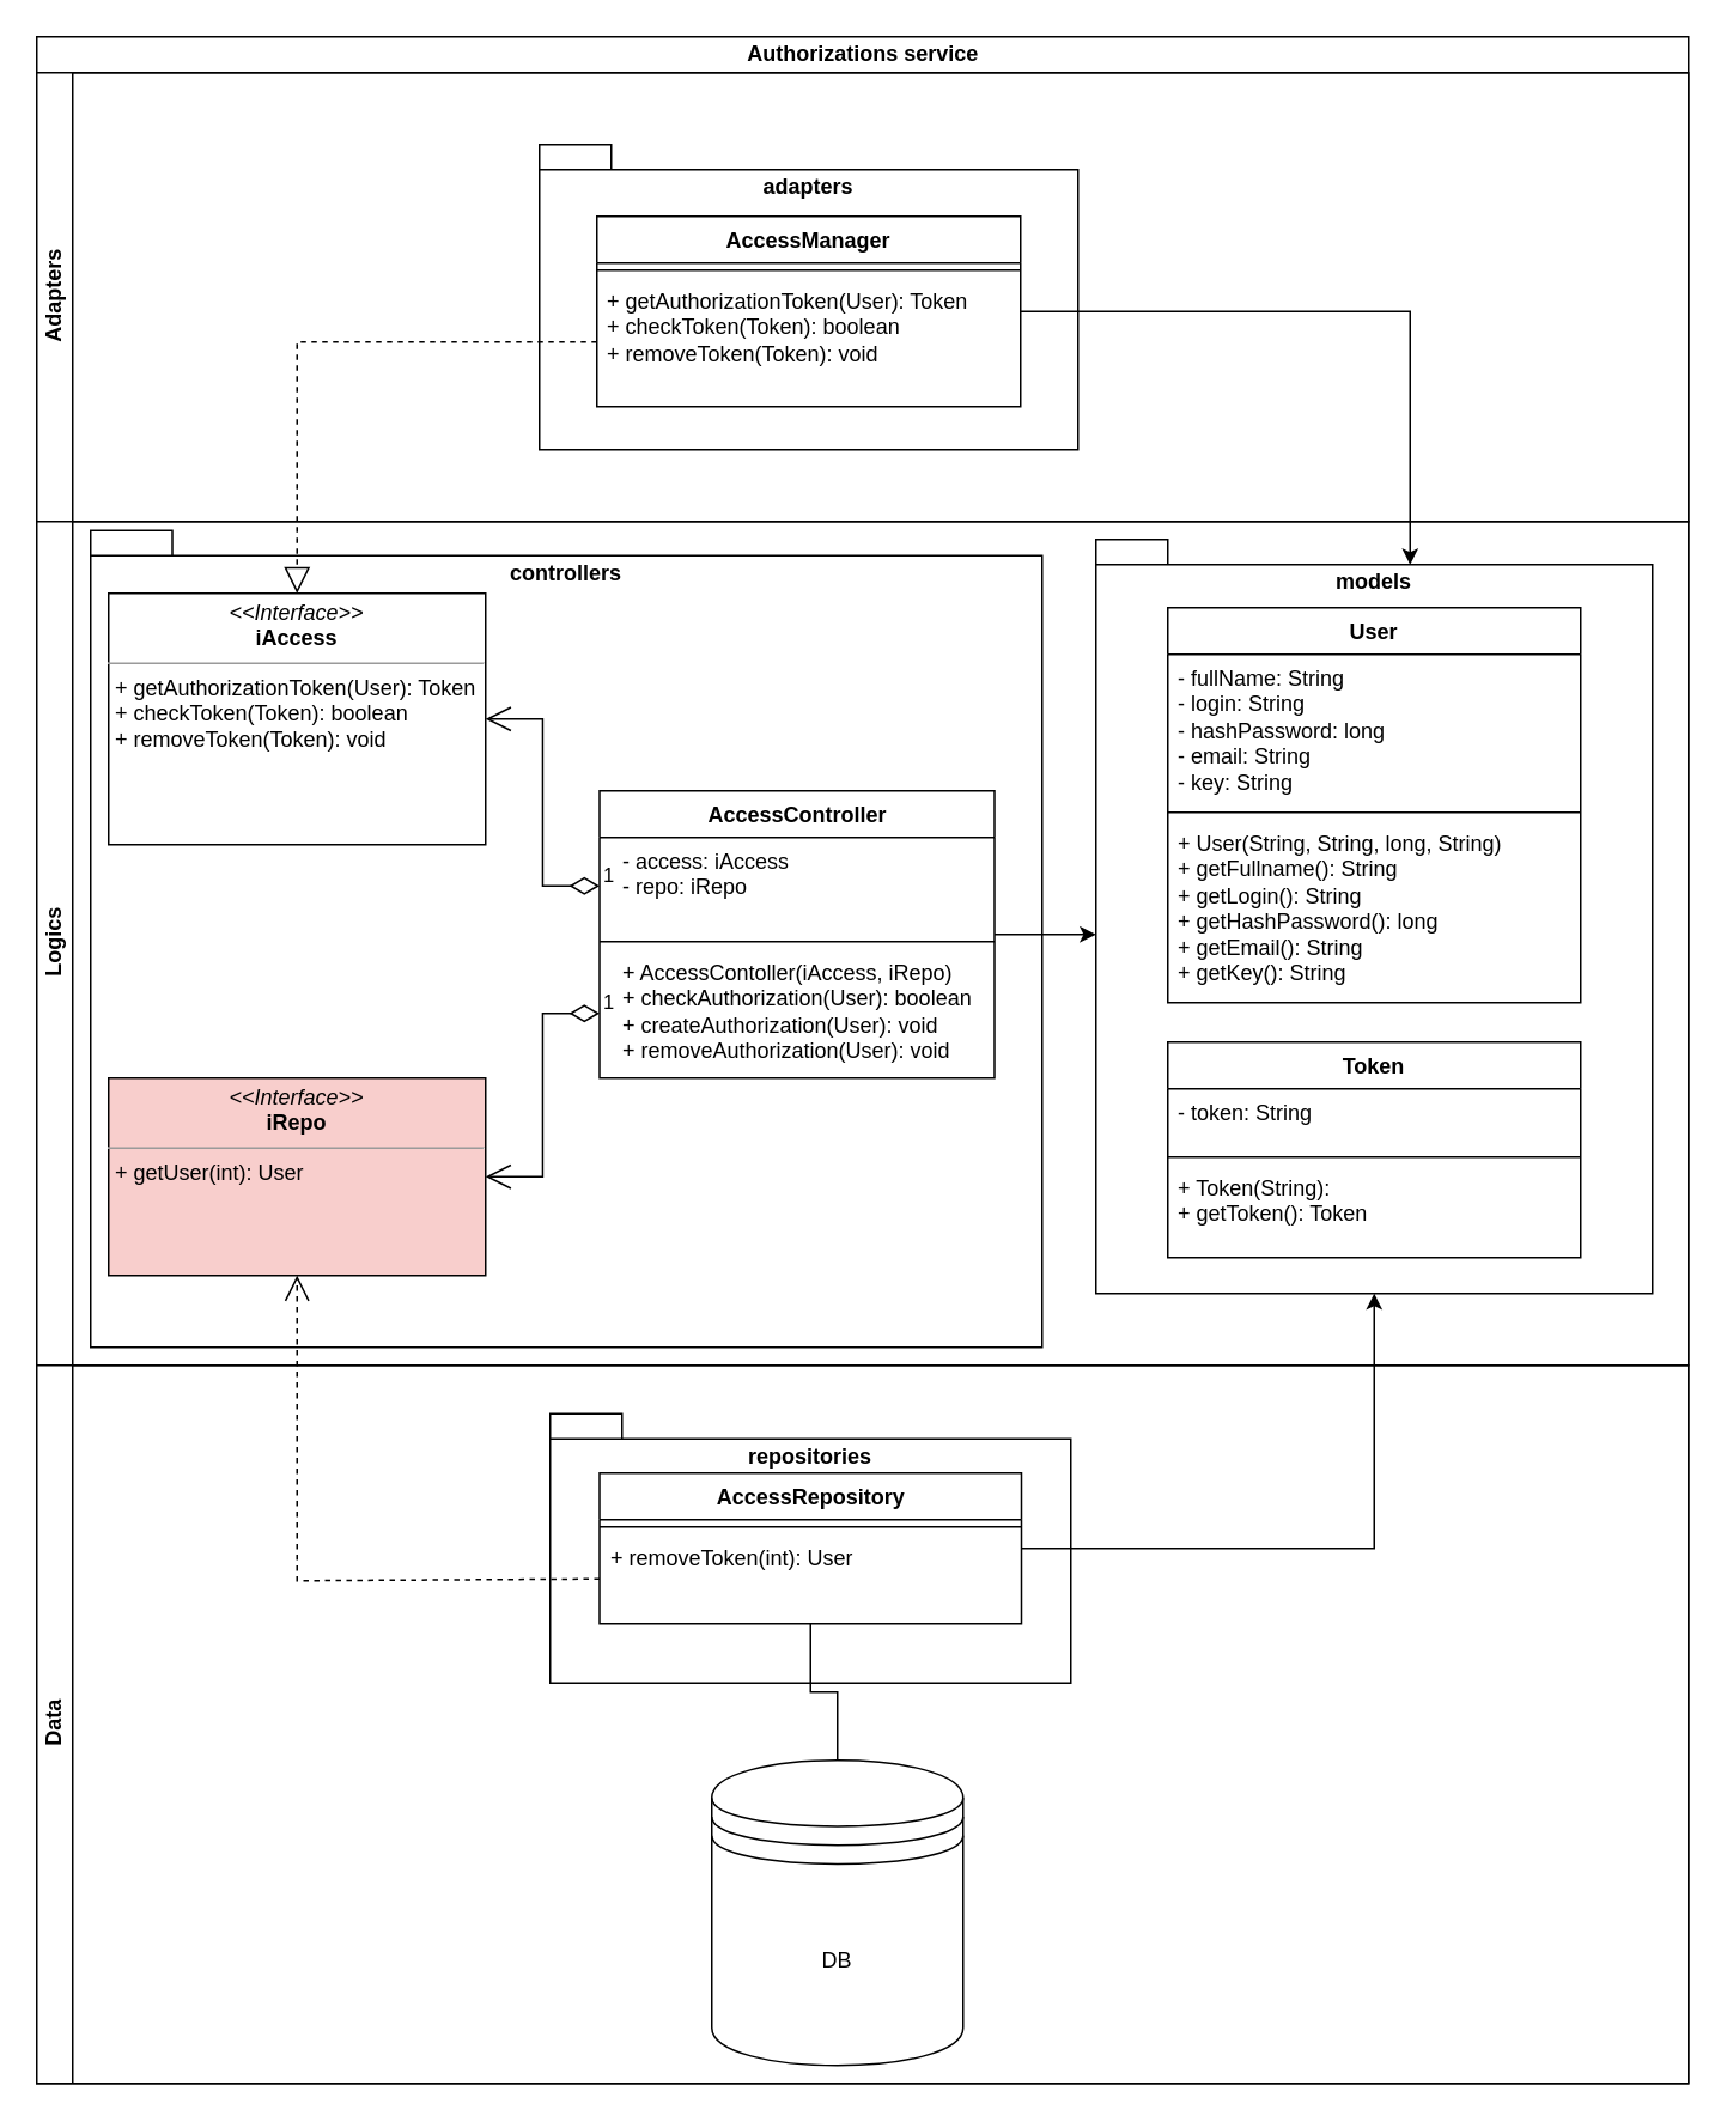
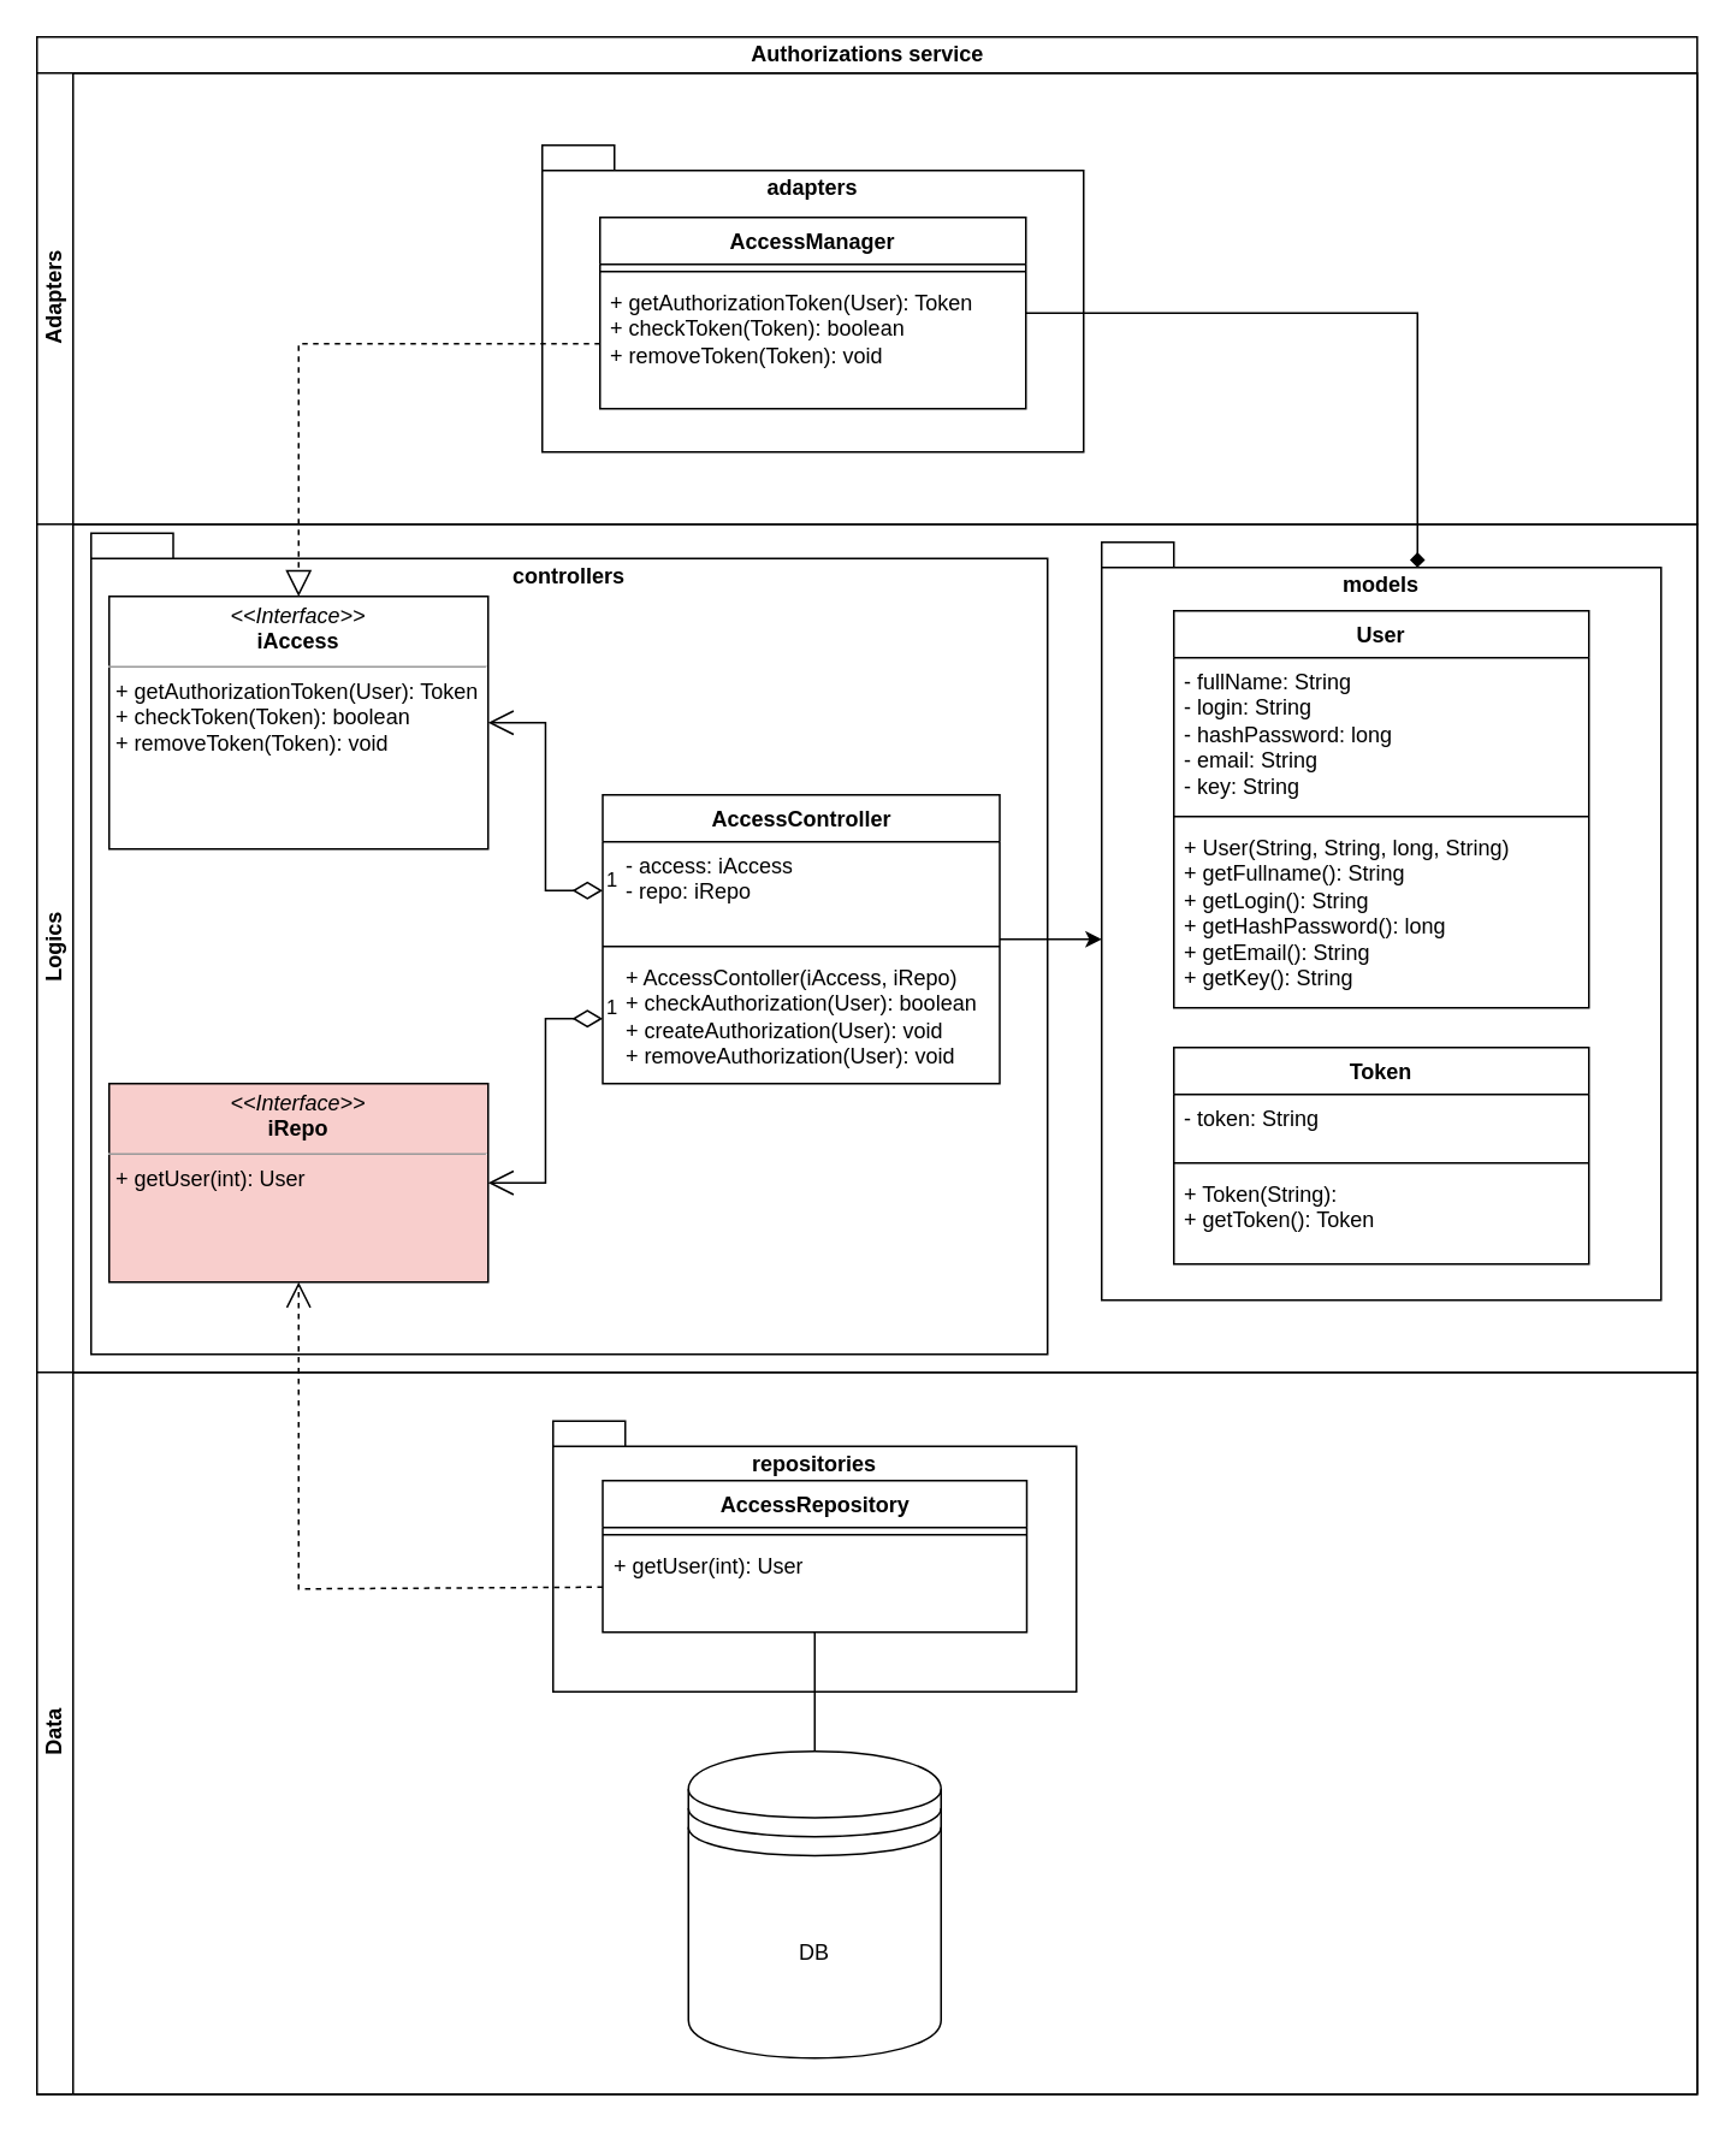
  <mxCell id="0" />
  <mxCell id="1" parent="0" />
  <mxCell id="2" value="Authorizations service" style="swimlane;childLayout=stackLayout;resizeParent=1;resizeParentMax=0;horizontal=1;startSize=20;horizontalStack=0;html=1;" parent="1" vertex="1"><mxGeometry width="920" height="1140" as="geometry" x="20" y="20" /></mxCell>
  <mxCell id="3" value="Adapters" style="swimlane;startSize=20;horizontal=0;html=1;" parent="2" vertex="1"><mxGeometry y="20" width="920" height="250" as="geometry" /></mxCell>
  <mxCell id="4" value="adapters" style="shape=folder;fontStyle=1;spacingTop=10;tabWidth=40;tabHeight=14;tabPosition=left;html=1;whiteSpace=wrap;verticalAlign=top;" parent="3" vertex="1"><mxGeometry x="280" y="40" width="300" height="170" as="geometry" /></mxCell>
  <mxCell id="5" value="&lt;b style=&quot;border-color: var(--border-color);&quot;&gt;AccessManager&lt;/b&gt;" style="swimlane;fontStyle=1;align=center;verticalAlign=top;childLayout=stackLayout;horizontal=1;startSize=26;horizontalStack=0;resizeParent=1;resizeParentMax=0;resizeLast=0;collapsible=1;marginBottom=0;whiteSpace=wrap;html=1;" parent="3" vertex="1"><mxGeometry x="312" y="80" width="236" height="106" as="geometry" /></mxCell>
  <mxCell id="6" value="" style="line;strokeWidth=1;fillColor=none;align=left;verticalAlign=middle;spacingTop=-1;spacingLeft=3;spacingRight=3;rotatable=0;labelPosition=right;points=[];portConstraint=eastwest;strokeColor=inherit;" parent="5" vertex="1"><mxGeometry y="26" width="236" height="8" as="geometry" /></mxCell>
  <mxCell id="7" value="+ getAuthorizationToken(User): Token&lt;br&gt;+ checkToken(Token): boolean&lt;br&gt;+ removeToken(Token): void" style="text;strokeColor=none;fillColor=none;align=left;verticalAlign=top;spacingLeft=4;spacingRight=4;overflow=hidden;rotatable=0;points=[[0,0.5],[1,0.5]];portConstraint=eastwest;whiteSpace=wrap;html=1;" parent="5" vertex="1"><mxGeometry y="34" width="236" height="72" as="geometry" /></mxCell>
  <mxCell id="8" value="Logics" style="swimlane;startSize=20;horizontal=0;html=1;" parent="2" vertex="1"><mxGeometry y="270" width="920" height="470" as="geometry" /></mxCell>
  <mxCell id="9" value="controllers" style="shape=folder;fontStyle=1;spacingTop=10;tabWidth=40;tabHeight=14;tabPosition=left;html=1;whiteSpace=wrap;verticalAlign=top;" parent="8" vertex="1"><mxGeometry x="30" y="5" width="530" height="455" as="geometry" /></mxCell>
  <mxCell id="10" value="models" style="shape=folder;fontStyle=1;spacingTop=10;tabWidth=40;tabHeight=14;tabPosition=left;html=1;whiteSpace=wrap;verticalAlign=top;" parent="8" vertex="1"><mxGeometry x="590" y="10" width="310" height="420" as="geometry" /></mxCell>
  <mxCell id="11" style="edgeStyle=orthogonalEdgeStyle;rounded=0;orthogonalLoop=1;jettySize=auto;html=1;" parent="8" source="12" target="10" edge="1"><mxGeometry relative="1" as="geometry"><Array as="points"><mxPoint x="580" y="230" /><mxPoint x="580" y="230" /></Array></mxGeometry></mxCell>
  <mxCell id="12" value="&lt;b style=&quot;border-color: var(--border-color);&quot;&gt;AccessController&lt;/b&gt;" style="swimlane;fontStyle=1;align=center;verticalAlign=top;childLayout=stackLayout;horizontal=1;startSize=26;horizontalStack=0;resizeParent=1;resizeParentMax=0;resizeLast=0;collapsible=1;marginBottom=0;whiteSpace=wrap;html=1;" parent="8" vertex="1"><mxGeometry x="313.5" y="150" width="220" height="160" as="geometry" /></mxCell>
  <mxCell id="13" value="&amp;nbsp; - access: iAccess&lt;br&gt;&amp;nbsp; - repo: iRepo" style="text;strokeColor=none;fillColor=none;align=left;verticalAlign=top;spacingLeft=4;spacingRight=4;overflow=hidden;rotatable=0;points=[[0,0.5],[1,0.5]];portConstraint=eastwest;whiteSpace=wrap;html=1;" parent="12" vertex="1"><mxGeometry y="26" width="220" height="54" as="geometry" /></mxCell>
  <mxCell id="14" value="" style="line;strokeWidth=1;fillColor=none;align=left;verticalAlign=middle;spacingTop=-1;spacingLeft=3;spacingRight=3;rotatable=0;labelPosition=right;points=[];portConstraint=eastwest;strokeColor=inherit;" parent="12" vertex="1"><mxGeometry y="80" width="220" height="8" as="geometry" /></mxCell>
  <mxCell id="15" value="&amp;nbsp; + AccessContoller(iAccess, iRepo)&lt;br&gt;&amp;nbsp; + checkAuthorization(User): boolean&lt;br&gt;&amp;nbsp; + createAuthorization(User): void&lt;br&gt;&amp;nbsp; + removeAuthorization(User): void" style="text;strokeColor=none;fillColor=none;align=left;verticalAlign=top;spacingLeft=4;spacingRight=4;overflow=hidden;rotatable=0;points=[[0,0.5],[1,0.5]];portConstraint=eastwest;whiteSpace=wrap;html=1;" parent="12" vertex="1"><mxGeometry y="88" width="220" height="72" as="geometry" /></mxCell>
  <mxCell id="16" value="User" style="swimlane;fontStyle=1;align=center;verticalAlign=top;childLayout=stackLayout;horizontal=1;startSize=26;horizontalStack=0;resizeParent=1;resizeParentMax=0;resizeLast=0;collapsible=1;marginBottom=0;whiteSpace=wrap;html=1;" parent="8" vertex="1"><mxGeometry x="630" y="48" width="230" height="220" as="geometry" /></mxCell>
  <mxCell id="17" value="- fullName: String&lt;br&gt;- login: String&lt;br&gt;- hashPassword: long&lt;br&gt;- email: String&lt;br&gt;- key: String" style="text;strokeColor=none;fillColor=none;align=left;verticalAlign=top;spacingLeft=4;spacingRight=4;overflow=hidden;rotatable=0;points=[[0,0.5],[1,0.5]];portConstraint=eastwest;whiteSpace=wrap;html=1;" parent="16" vertex="1"><mxGeometry y="26" width="230" height="84" as="geometry" /></mxCell>
  <mxCell id="18" value="" style="line;strokeWidth=1;fillColor=none;align=left;verticalAlign=middle;spacingTop=-1;spacingLeft=3;spacingRight=3;rotatable=0;labelPosition=right;points=[];portConstraint=eastwest;strokeColor=inherit;" parent="16" vertex="1"><mxGeometry y="110" width="230" height="8" as="geometry" /></mxCell>
  <mxCell id="19" value="+ User(String, String, long, String)&lt;br&gt;+ getFullname(): String&lt;br&gt;+ getLogin(): String&lt;br&gt;+ getHashPassword(): long&lt;br&gt;+ getEmail(): String&lt;br&gt;+ getKey(): String" style="text;strokeColor=none;fillColor=none;align=left;verticalAlign=top;spacingLeft=4;spacingRight=4;overflow=hidden;rotatable=0;points=[[0,0.5],[1,0.5]];portConstraint=eastwest;whiteSpace=wrap;html=1;" parent="16" vertex="1"><mxGeometry y="118" width="230" height="102" as="geometry" /></mxCell>
  <mxCell id="20" value="Token" style="swimlane;fontStyle=1;align=center;verticalAlign=top;childLayout=stackLayout;horizontal=1;startSize=26;horizontalStack=0;resizeParent=1;resizeParentMax=0;resizeLast=0;collapsible=1;marginBottom=0;whiteSpace=wrap;html=1;" parent="8" vertex="1"><mxGeometry x="630" y="290" width="230" height="120" as="geometry" /></mxCell>
  <mxCell id="21" value="- token: String" style="text;strokeColor=none;fillColor=none;align=left;verticalAlign=top;spacingLeft=4;spacingRight=4;overflow=hidden;rotatable=0;points=[[0,0.5],[1,0.5]];portConstraint=eastwest;whiteSpace=wrap;html=1;" parent="20" vertex="1"><mxGeometry y="26" width="230" height="34" as="geometry" /></mxCell>
  <mxCell id="22" value="" style="line;strokeWidth=1;fillColor=none;align=left;verticalAlign=middle;spacingTop=-1;spacingLeft=3;spacingRight=3;rotatable=0;labelPosition=right;points=[];portConstraint=eastwest;strokeColor=inherit;" parent="20" vertex="1"><mxGeometry y="60" width="230" height="8" as="geometry" /></mxCell>
  <mxCell id="23" value="+ Token(String):&lt;br&gt;+ getToken(): Token" style="text;strokeColor=none;fillColor=none;align=left;verticalAlign=top;spacingLeft=4;spacingRight=4;overflow=hidden;rotatable=0;points=[[0,0.5],[1,0.5]];portConstraint=eastwest;whiteSpace=wrap;html=1;" parent="20" vertex="1"><mxGeometry y="68" width="230" height="52" as="geometry" /></mxCell>
  <mxCell id="24" value="&lt;p style=&quot;margin:0px;margin-top:4px;text-align:center;&quot;&gt;&lt;i&gt;&amp;lt;&amp;lt;Interface&amp;gt;&amp;gt;&lt;/i&gt;&lt;br&gt;&lt;b&gt;iAccess&lt;/b&gt;&lt;/p&gt;&lt;hr size=&quot;1&quot;&gt;&lt;p style=&quot;margin:0px;margin-left:4px;&quot;&gt;&lt;/p&gt;&lt;p style=&quot;margin:0px;margin-left:4px;&quot;&gt;+ getAuthorizationToken(User): Token&lt;br style=&quot;border-color: var(--border-color);&quot;&gt;+ checkToken(Token): boolean&lt;br style=&quot;border-color: var(--border-color);&quot;&gt;+ removeToken(Token): void&lt;br&gt;&lt;/p&gt;" style="verticalAlign=top;align=left;overflow=fill;fontSize=12;fontFamily=Helvetica;html=1;whiteSpace=wrap;" parent="8" vertex="1"><mxGeometry x="40" y="40" width="210" height="140" as="geometry" /></mxCell>
  <mxCell id="25" value="&lt;p style=&quot;margin:0px;margin-top:4px;text-align:center;&quot;&gt;&lt;i&gt;&amp;lt;&amp;lt;Interface&amp;gt;&amp;gt;&lt;/i&gt;&lt;br&gt;&lt;b&gt;iRepo&lt;/b&gt;&lt;/p&gt;&lt;hr size=&quot;1&quot;&gt;&lt;p style=&quot;margin:0px;margin-left:4px;&quot;&gt;&lt;/p&gt;&lt;p style=&quot;margin:0px;margin-left:4px;&quot;&gt;+ getUser(int): User&lt;/p&gt;&lt;p style=&quot;margin:0px;margin-left:4px;&quot;&gt;&lt;br&gt;&lt;/p&gt;" style="verticalAlign=top;align=left;overflow=fill;fontSize=12;fontFamily=Helvetica;html=1;whiteSpace=wrap;fillColor=#f8cecc;" parent="8" vertex="1"><mxGeometry x="40" y="310" width="210" height="110" as="geometry" /></mxCell>
  <mxCell id="26" value="1" style="endArrow=open;html=1;endSize=12;startArrow=diamondThin;startSize=14;startFill=0;edgeStyle=orthogonalEdgeStyle;align=left;verticalAlign=bottom;rounded=0;exitX=0;exitY=0.5;exitDx=0;exitDy=0;entryX=1;entryY=0.5;entryDx=0;entryDy=0;" parent="8" source="13" target="24" edge="1"><mxGeometry x="-1" y="3" relative="1" as="geometry"><mxPoint x="270" y="100" as="sourcePoint" /><mxPoint x="430" y="100" as="targetPoint" /></mxGeometry></mxCell>
  <mxCell id="27" value="1" style="endArrow=open;html=1;endSize=12;startArrow=diamondThin;startSize=14;startFill=0;edgeStyle=orthogonalEdgeStyle;align=left;verticalAlign=bottom;rounded=0;exitX=0;exitY=0.5;exitDx=0;exitDy=0;entryX=1;entryY=0.5;entryDx=0;entryDy=0;" parent="8" source="15" target="25" edge="1"><mxGeometry x="-1" y="3" relative="1" as="geometry"><mxPoint x="310" y="330" as="sourcePoint" /><mxPoint x="470" y="330" as="targetPoint" /></mxGeometry></mxCell>
  <mxCell id="28" value="Data" style="swimlane;startSize=20;horizontal=0;html=1;" parent="2" vertex="1"><mxGeometry y="740" width="920" height="400" as="geometry" /></mxCell>
  <mxCell id="29" value="repositories" style="shape=folder;fontStyle=1;spacingTop=10;tabWidth=40;tabHeight=14;tabPosition=left;html=1;whiteSpace=wrap;verticalAlign=top;" parent="28" vertex="1"><mxGeometry x="286" y="27" width="290" height="150" as="geometry" /></mxCell>
  <mxCell id="30" style="edgeStyle=orthogonalEdgeStyle;rounded=0;orthogonalLoop=1;jettySize=auto;html=1;entryX=0.5;entryY=0;entryDx=0;entryDy=0;endArrow=none;" parent="28" source="31" target="34" edge="1"><mxGeometry relative="1" as="geometry" /></mxCell>
  <mxCell id="31" value="&lt;b style=&quot;border-color: var(--border-color);&quot;&gt;AccessRepository&lt;/b&gt;" style="swimlane;fontStyle=1;align=center;verticalAlign=top;childLayout=stackLayout;horizontal=1;startSize=26;horizontalStack=0;resizeParent=1;resizeParentMax=0;resizeLast=0;collapsible=1;marginBottom=0;whiteSpace=wrap;html=1;" parent="28" vertex="1"><mxGeometry x="313.5" y="60" width="235" height="84" as="geometry" /></mxCell>
  <mxCell id="32" value="" style="line;strokeWidth=1;fillColor=none;align=left;verticalAlign=middle;spacingTop=-1;spacingLeft=3;spacingRight=3;rotatable=0;labelPosition=right;points=[];portConstraint=eastwest;strokeColor=inherit;" parent="31" vertex="1"><mxGeometry y="26" width="235" height="8" as="geometry" /></mxCell>
- <mxCell id="33" value="+ removeToken(int): User" style="text;strokeColor=none;fillColor=none;align=left;verticalAlign=top;spacingLeft=4;spacingRight=4;overflow=hidden;rotatable=0;points=[[0,0.5],[1,0.5]];portConstraint=eastwest;whiteSpace=wrap;html=1;" parent="31" vertex="1"><mxGeometry y="34" width="235" height="50" as="geometry" /></mxCell>
- <mxCell id="34" value="DB" style="shape=datastore;whiteSpace=wrap;html=1;" parent="28" vertex="1"><mxGeometry x="376" y="220" width="140" height="170" as="geometry" /></mxCell>
+ <mxCell id="33" value="+ getUser(int): User" style="text;strokeColor=none;fillColor=none;align=left;verticalAlign=top;spacingLeft=4;spacingRight=4;overflow=hidden;rotatable=0;points=[[0,0.5],[1,0.5]];portConstraint=eastwest;whiteSpace=wrap;html=1;" parent="31" vertex="1"><mxGeometry y="34" width="235" height="50" as="geometry" /></mxCell>
+ <mxCell id="34" value="DB" style="shape=datastore;whiteSpace=wrap;html=1;" parent="28" vertex="1"><mxGeometry x="361" y="210" width="140" height="170" as="geometry" /></mxCell>
  <mxCell id="35" value="" style="endArrow=block;dashed=1;endFill=0;endSize=12;html=1;rounded=0;exitX=0;exitY=0.5;exitDx=0;exitDy=0;entryX=0.5;entryY=0;entryDx=0;entryDy=0;" parent="2" source="7" target="24" edge="1"><mxGeometry width="160" relative="1" as="geometry"><mxPoint x="110" y="310" as="sourcePoint" /><mxPoint x="270" y="310" as="targetPoint" /><Array as="points"><mxPoint x="145" y="170" /></Array></mxGeometry></mxCell>
  <mxCell id="36" value="" style="endArrow=open;dashed=1;endFill=0;endSize=12;html=1;rounded=0;exitX=0;exitY=0.5;exitDx=0;exitDy=0;entryX=0.5;entryY=1;entryDx=0;entryDy=0;" parent="2" source="33" target="25" edge="1"><mxGeometry width="160" relative="1" as="geometry"><mxPoint x="140" y="1150" as="sourcePoint" /><mxPoint x="300" y="1150" as="targetPoint" /><Array as="points"><mxPoint x="145" y="860" /></Array></mxGeometry></mxCell>
- <mxCell id="37" style="edgeStyle=orthogonalEdgeStyle;rounded=0;orthogonalLoop=1;jettySize=auto;html=1;entryX=0.5;entryY=1;entryDx=0;entryDy=0;entryPerimeter=0;" parent="2" source="31" target="10" edge="1"><mxGeometry relative="1" as="geometry" /></mxCell>
- <mxCell id="38" style="edgeStyle=orthogonalEdgeStyle;rounded=0;orthogonalLoop=1;jettySize=auto;html=1;entryX=0;entryY=0;entryDx=175;entryDy=14;entryPerimeter=0;" parent="2" source="5" target="10" edge="1"><mxGeometry relative="1" as="geometry" /></mxCell>
+ <mxCell id="38" style="edgeStyle=orthogonalEdgeStyle;rounded=0;orthogonalLoop=1;jettySize=auto;html=1;entryX=0;entryY=0;entryDx=175;entryDy=14;entryPerimeter=0;endArrow=diamond;" parent="2" source="5" target="10" edge="1"><mxGeometry relative="1" as="geometry" /></mxCell>
